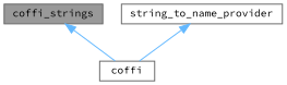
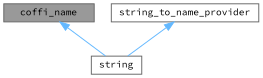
  digraph {
    fontname="Source Code Pro"
    node [color=gray40 fillcolor=white fontname="Source Code Pro" fontsize=10 shape=box style=filled]
    edge [color=steelblue1 dir=back fontname="Source Code Pro" fontsize=10 labelfontname=Helvetica labelfontsize=10 style=solid]
-   n1 [fillcolor=grey60 fontcolor=black height=0.2 label=coffi_strings width=0.4]
-   n2 [height=0.2 label=coffi width=0.4]
+   n1 [fillcolor=grey60 fontcolor=black height=0.2 label=coffi_name width=0.4]
+   n2 [height=0.2 label=string width=0.4]
    n3 [height=0.2 label=string_to_name_provider width=0.4]
    n1 -> n2
    n3 -> n2
  }
